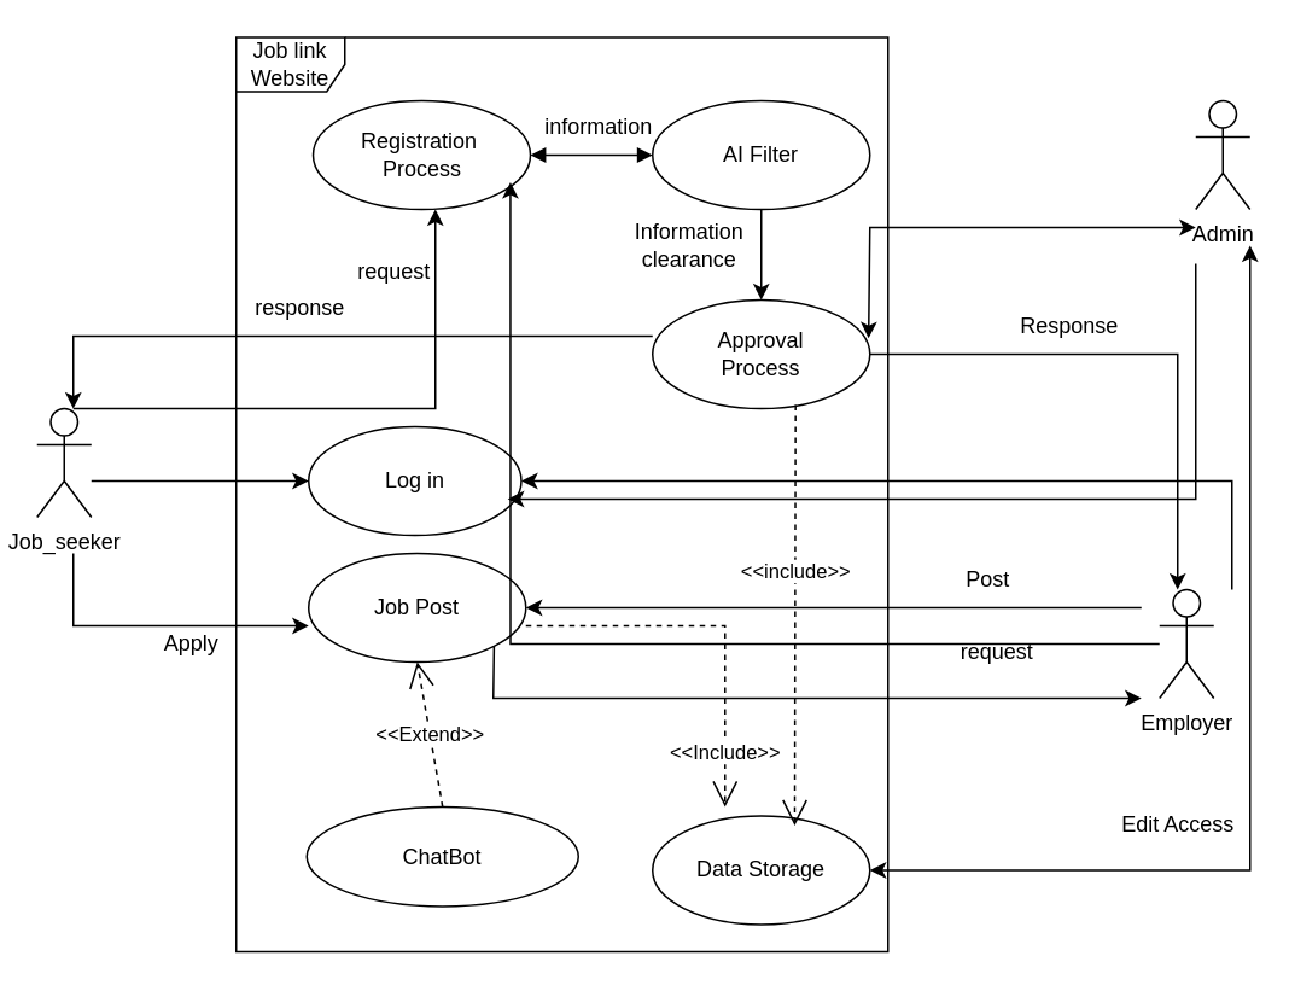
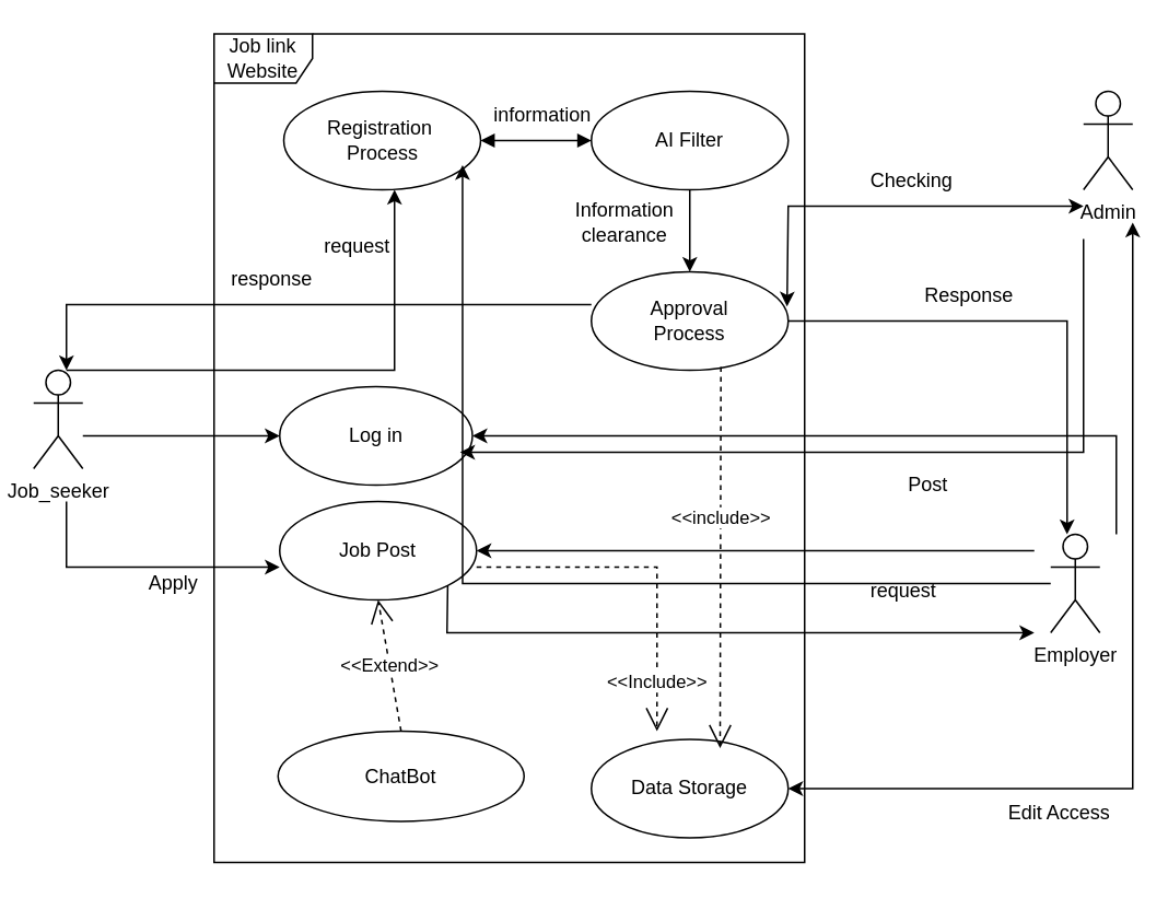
  <mxCell id="0" />
  <mxCell id="1" parent="0" />
  <mxCell id="2" value="Job_seeker" style="shape=umlActor;verticalLabelPosition=bottom;verticalAlign=top;html=1;outlineConnect=0;" parent="1" vertex="1"><mxGeometry x="20" y="225" width="30" height="60" as="geometry" /></mxCell>
  <mxCell id="3" value="Employer" style="shape=umlActor;verticalLabelPosition=bottom;verticalAlign=top;html=1;outlineConnect=0;" parent="1" vertex="1"><mxGeometry x="640" y="325" width="30" height="60" as="geometry" /></mxCell>
  <mxCell id="4" value="Registration&amp;nbsp;&lt;div&gt;Process&lt;/div&gt;" style="ellipse;whiteSpace=wrap;html=1;" parent="1" vertex="1"><mxGeometry x="172.5" y="55" width="120" height="60" as="geometry" /></mxCell>
  <mxCell id="5" value="AI Filter" style="ellipse;whiteSpace=wrap;html=1;" parent="1" vertex="1"><mxGeometry x="360" y="55" width="120" height="60" as="geometry" /></mxCell>
  <mxCell id="6" value="Log in" style="ellipse;whiteSpace=wrap;html=1;" parent="1" vertex="1"><mxGeometry x="170" y="235" width="117.5" height="60" as="geometry" /></mxCell>
  <mxCell id="7" value="Job Post" style="ellipse;whiteSpace=wrap;html=1;" parent="1" vertex="1"><mxGeometry x="170" y="305" width="120" height="60" as="geometry" /></mxCell>
  <mxCell id="8" value="Approval&lt;div&gt;Process&lt;/div&gt;" style="ellipse;whiteSpace=wrap;html=1;" parent="1" vertex="1"><mxGeometry x="360" y="165" width="120" height="60" as="geometry" /></mxCell>
  <mxCell id="9" value="Data Storage" style="ellipse;whiteSpace=wrap;html=1;" parent="1" vertex="1"><mxGeometry x="360" y="450" width="120" height="60" as="geometry" /></mxCell>
  <mxCell id="10" value="Job link Website" style="shape=umlFrame;whiteSpace=wrap;html=1;pointerEvents=0;" parent="1" vertex="1"><mxGeometry x="130" y="20" width="360" height="505" as="geometry" /></mxCell>
  <mxCell id="11" value="ChatBot" style="ellipse;whiteSpace=wrap;html=1;" parent="1" vertex="1"><mxGeometry x="169" y="445" width="150" height="55" as="geometry" /></mxCell>
  <mxCell id="12" value="Admin" style="shape=umlActor;verticalLabelPosition=bottom;verticalAlign=top;html=1;outlineConnect=0;" parent="1" vertex="1"><mxGeometry x="660" y="55" width="30" height="60" as="geometry" /></mxCell>
  <mxCell id="13" value="" style="endArrow=block;startArrow=block;endFill=1;startFill=1;html=1;rounded=0;exitX=1;exitY=0.5;exitDx=0;exitDy=0;entryX=0;entryY=0.5;entryDx=0;entryDy=0;" parent="1" source="4" target="5" edge="1"><mxGeometry width="160" relative="1" as="geometry"><mxPoint x="190" y="85" as="sourcePoint" /><mxPoint x="350" y="85" as="targetPoint" /></mxGeometry></mxCell>
  <mxCell id="14" value="information" style="text;html=1;align=center;verticalAlign=middle;resizable=0;points=[];autosize=1;strokeColor=none;fillColor=none;" parent="1" vertex="1"><mxGeometry x="290" y="55" width="80" height="30" as="geometry" /></mxCell>
  <mxCell id="15" value="Information&lt;div&gt;clearance&lt;/div&gt;" style="text;html=1;align=center;verticalAlign=middle;resizable=0;points=[];autosize=1;strokeColor=none;fillColor=none;" parent="1" vertex="1"><mxGeometry x="340" y="115" width="80" height="40" as="geometry" /></mxCell>
  <mxCell id="16" style="edgeStyle=orthogonalEdgeStyle;rounded=0;orthogonalLoop=1;jettySize=auto;html=1;entryX=0.908;entryY=0.75;entryDx=0;entryDy=0;entryPerimeter=0;" parent="1" source="3" target="4" edge="1"><mxGeometry relative="1" as="geometry" /></mxCell>
  <mxCell id="17" value="request" style="text;html=1;align=center;verticalAlign=middle;resizable=0;points=[];autosize=1;strokeColor=none;fillColor=none;" parent="1" vertex="1"><mxGeometry x="187" y="135" width="60" height="30" as="geometry" /></mxCell>
  <mxCell id="18" value="response" style="text;html=1;align=center;verticalAlign=middle;resizable=0;points=[];autosize=1;strokeColor=none;fillColor=none;" parent="1" vertex="1"><mxGeometry x="130" y="155" width="70" height="30" as="geometry" /></mxCell>
  <mxCell id="19" value="Response" style="text;html=1;align=center;verticalAlign=middle;resizable=0;points=[];autosize=1;strokeColor=none;fillColor=none;" parent="1" vertex="1"><mxGeometry x="550" y="165" width="80" height="30" as="geometry" /></mxCell>
  <mxCell id="20" value="Apply" style="text;html=1;align=center;verticalAlign=middle;resizable=0;points=[];autosize=1;strokeColor=none;fillColor=none;" parent="1" vertex="1"><mxGeometry x="80" y="340" width="50" height="30" as="geometry" /></mxCell>
+ <mxCell id="21" value="Checking" style="text;html=1;align=center;verticalAlign=middle;resizable=0;points=[];autosize=1;strokeColor=none;fillColor=none;" parent="1" vertex="1"><mxGeometry x="520" y="95" width="70" height="30" as="geometry" /></mxCell>
  <mxCell id="22" value="&amp;lt;&amp;lt;Extend&amp;gt;&amp;gt;" style="endArrow=open;endSize=12;dashed=1;html=1;rounded=0;exitX=0.5;exitY=0;exitDx=0;exitDy=0;entryX=0.5;entryY=1;entryDx=0;entryDy=0;" parent="1" source="11" target="7" edge="1"><mxGeometry width="160" relative="1" as="geometry"><mxPoint x="90" y="365" as="sourcePoint" /><mxPoint x="250" y="365" as="targetPoint" /></mxGeometry></mxCell>
  <mxCell id="23" value="&amp;lt;&amp;lt;Include&amp;gt;&amp;gt;" style="endArrow=open;endSize=12;dashed=1;html=1;rounded=0;exitX=1;exitY=0.667;exitDx=0;exitDy=0;exitPerimeter=0;" parent="1" source="7" edge="1"><mxGeometry x="0.714" width="160" relative="1" as="geometry"><mxPoint x="220" y="375" as="sourcePoint" /><mxPoint x="400" y="445" as="targetPoint" /><mxPoint as="offset" /><Array as="points"><mxPoint x="400" y="345" /></Array></mxGeometry></mxCell>
  <mxCell id="24" value="&amp;lt;&amp;lt;include&amp;gt;&amp;gt;" style="endArrow=open;endSize=12;dashed=1;html=1;rounded=0;exitX=0.658;exitY=0.967;exitDx=0;exitDy=0;exitPerimeter=0;entryX=0.654;entryY=0.089;entryDx=0;entryDy=0;entryPerimeter=0;" parent="1" source="8" target="9" edge="1"><mxGeometry x="-0.208" width="160" relative="1" as="geometry"><mxPoint x="280" y="395" as="sourcePoint" /><mxPoint x="430" y="395" as="targetPoint" /><mxPoint as="offset" /></mxGeometry></mxCell>
  <mxCell id="25" value="" style="endArrow=classic;startArrow=classic;html=1;rounded=0;exitX=0.994;exitY=0.353;exitDx=0;exitDy=0;exitPerimeter=0;" parent="1" source="8" edge="1"><mxGeometry width="50" height="50" relative="1" as="geometry"><mxPoint x="280" y="315" as="sourcePoint" /><mxPoint x="660" y="125" as="targetPoint" /><Array as="points"><mxPoint x="480" y="125" /></Array></mxGeometry></mxCell>
  <mxCell id="26" value="" style="endArrow=classic;startArrow=classic;html=1;rounded=0;exitX=1;exitY=0.5;exitDx=0;exitDy=0;" parent="1" source="9" edge="1"><mxGeometry width="50" height="50" relative="1" as="geometry"><mxPoint x="640" y="185" as="sourcePoint" /><mxPoint x="690" y="135" as="targetPoint" /><Array as="points"><mxPoint x="690" y="480" /></Array></mxGeometry></mxCell>
- <mxCell id="27" value="Edit Access" style="text;html=1;align=center;verticalAlign=middle;resizable=0;points=[];autosize=1;strokeColor=none;fillColor=none;" parent="1" vertex="1"><mxGeometry x="605" y="440" width="90" height="30" as="geometry" /></mxCell>
+ <mxCell id="27" value="Edit Access" style="text;html=1;align=center;verticalAlign=middle;resizable=0;points=[];autosize=1;strokeColor=none;fillColor=none;" parent="1" vertex="1"><mxGeometry x="600" y="480" width="90" height="30" as="geometry" /></mxCell>
  <mxCell id="28" value="" style="endArrow=classic;html=1;rounded=0;" parent="1" edge="1"><mxGeometry width="50" height="50" relative="1" as="geometry"><mxPoint x="40" y="305" as="sourcePoint" /><mxPoint x="170" y="345" as="targetPoint" /><Array as="points"><mxPoint x="40" y="345" /></Array></mxGeometry></mxCell>
- <mxCell id="29" value="Post" style="text;html=1;align=center;verticalAlign=middle;resizable=0;points=[];autosize=1;strokeColor=none;fillColor=none;" parent="1" vertex="1"><mxGeometry x="520" y="305" width="50" height="30" as="geometry" /></mxCell>
+ <mxCell id="29" value="Post" style="text;html=1;align=center;verticalAlign=middle;resizable=0;points=[];autosize=1;strokeColor=none;fillColor=none;" parent="1" vertex="1"><mxGeometry x="540" y="280" width="50" height="30" as="geometry" /></mxCell>
  <mxCell id="30" value="" style="endArrow=classic;html=1;rounded=0;exitX=1;exitY=1;exitDx=0;exitDy=0;" parent="1" source="7" edge="1"><mxGeometry width="50" height="50" relative="1" as="geometry"><mxPoint x="580" y="435" as="sourcePoint" /><mxPoint x="630" y="385" as="targetPoint" /><Array as="points"><mxPoint x="272" y="385" /></Array></mxGeometry></mxCell>
  <mxCell id="31" value="" style="endArrow=classic;html=1;rounded=0;entryX=1;entryY=0.5;entryDx=0;entryDy=0;" edge="1" parent="1" target="6"><mxGeometry width="50" height="50" relative="1" as="geometry"><mxPoint x="680" y="325" as="sourcePoint" /><mxPoint x="408.5" y="265" as="targetPoint" /><Array as="points"><mxPoint x="680" y="265" /></Array></mxGeometry></mxCell>
  <mxCell id="32" value="" style="endArrow=classic;html=1;rounded=0;" edge="1" parent="1"><mxGeometry width="50" height="50" relative="1" as="geometry"><mxPoint x="360" y="185" as="sourcePoint" /><mxPoint x="40" y="225" as="targetPoint" /><Array as="points"><mxPoint x="40" y="185" /></Array></mxGeometry></mxCell>
  <mxCell id="33" value="" style="endArrow=classic;html=1;rounded=0;" edge="1" parent="1"><mxGeometry width="50" height="50" relative="1" as="geometry"><mxPoint x="40" y="225" as="sourcePoint" /><mxPoint x="240" y="115" as="targetPoint" /><Array as="points"><mxPoint x="240" y="225" /></Array></mxGeometry></mxCell>
  <mxCell id="34" value="request" style="text;html=1;align=center;verticalAlign=middle;resizable=0;points=[];autosize=1;strokeColor=none;fillColor=none;" vertex="1" parent="1"><mxGeometry x="520" y="345" width="60" height="30" as="geometry" /></mxCell>
  <mxCell id="35" value="" style="endArrow=classic;html=1;rounded=0;exitX=0.5;exitY=1;exitDx=0;exitDy=0;entryX=0.5;entryY=0;entryDx=0;entryDy=0;" edge="1" parent="1" source="5" target="8"><mxGeometry width="50" height="50" relative="1" as="geometry"><mxPoint x="380" y="210" as="sourcePoint" /><mxPoint x="441" y="168" as="targetPoint" /></mxGeometry></mxCell>
  <mxCell id="36" value="" style="endArrow=classic;html=1;rounded=0;" edge="1" parent="1"><mxGeometry width="50" height="50" relative="1" as="geometry"><mxPoint x="50" y="265" as="sourcePoint" /><mxPoint x="170" y="265" as="targetPoint" /></mxGeometry></mxCell>
  <mxCell id="37" value="" style="endArrow=classic;html=1;rounded=0;" edge="1" parent="1"><mxGeometry width="50" height="50" relative="1" as="geometry"><mxPoint x="630" y="335" as="sourcePoint" /><mxPoint x="290" y="335" as="targetPoint" /></mxGeometry></mxCell>
  <mxCell id="38" value="" style="endArrow=classic;html=1;rounded=0;exitX=1;exitY=0.5;exitDx=0;exitDy=0;" edge="1" parent="1" source="8"><mxGeometry width="50" height="50" relative="1" as="geometry"><mxPoint x="600" y="375" as="sourcePoint" /><mxPoint x="650" y="325" as="targetPoint" /><Array as="points"><mxPoint x="650" y="195" /></Array></mxGeometry></mxCell>
  <mxCell id="39" value="" style="endArrow=classic;html=1;rounded=0;" edge="1" parent="1"><mxGeometry width="50" height="50" relative="1" as="geometry"><mxPoint x="660" y="145" as="sourcePoint" /><mxPoint x="280" y="275" as="targetPoint" /><Array as="points"><mxPoint x="660" y="275" /></Array></mxGeometry></mxCell>
